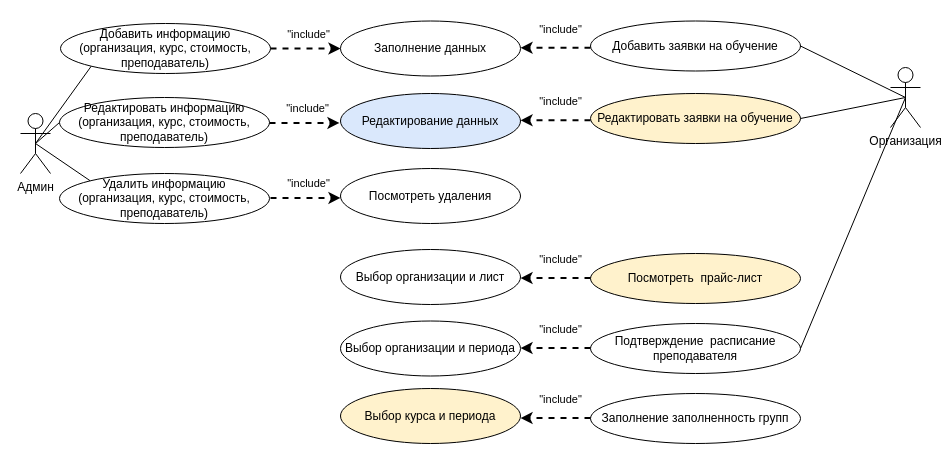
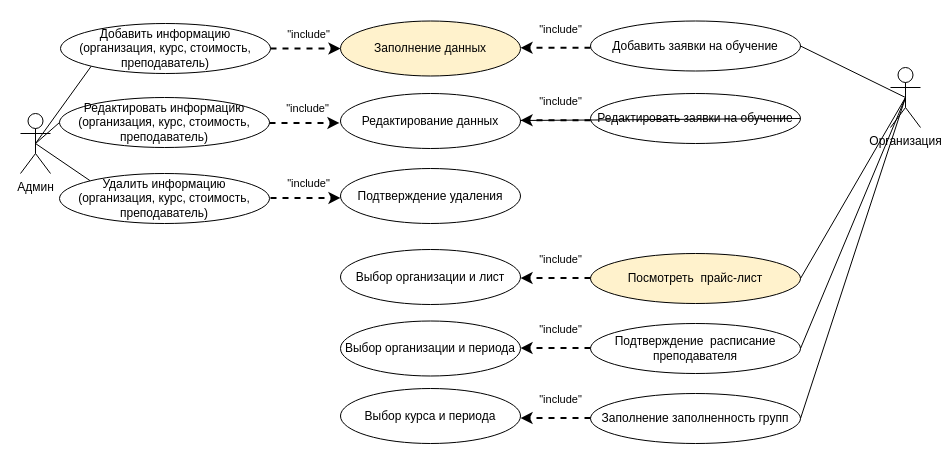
  <mxCell id="0" />
  <mxCell id="1" parent="0" />
  <mxCell id="2" value="Админ" style="shape=umlActor;verticalLabelPosition=bottom;verticalAlign=top;html=1;outlineConnect=0;" vertex="1" parent="1"><mxGeometry x="20" y="113" width="30" height="60" as="geometry" /></mxCell>
  <mxCell id="3" value="Добавить информацию&lt;br&gt;(организация, курс, стоимость, преподаватель)" style="ellipse;whiteSpace=wrap;html=1;" vertex="1" parent="1"><mxGeometry x="60" y="23" width="210" height="50" as="geometry" /></mxCell>
  <mxCell id="4" value="Редактировать информацию&lt;br&gt;(организация, курс, стоимость, преподаватель)" style="ellipse;whiteSpace=wrap;html=1;" vertex="1" parent="1"><mxGeometry x="59" y="97" width="210" height="50" as="geometry" /></mxCell>
  <mxCell id="5" value="" style="endArrow=none;html=1;rounded=0;entryX=0;entryY=1;entryDx=0;entryDy=0;exitX=0.5;exitY=0.5;exitDx=0;exitDy=0;exitPerimeter=0;" edge="1" parent="1" source="2" target="3"><mxGeometry width="50" height="50" relative="1" as="geometry"><mxPoint x="130" y="143" as="sourcePoint" /><mxPoint x="180" y="93" as="targetPoint" /></mxGeometry></mxCell>
  <mxCell id="6" value="Удалить информацию&lt;br&gt;(организация, курс, стоимость, преподаватель)" style="ellipse;whiteSpace=wrap;html=1;" vertex="1" parent="1"><mxGeometry x="59" y="173" width="210" height="50" as="geometry" /></mxCell>
  <mxCell id="7" value="" style="endArrow=none;html=1;rounded=0;exitX=0.5;exitY=0.5;exitDx=0;exitDy=0;exitPerimeter=0;entryX=0;entryY=0.5;entryDx=0;entryDy=0;" edge="1" parent="1" source="2" target="4"><mxGeometry width="50" height="50" relative="1" as="geometry"><mxPoint x="130" y="143" as="sourcePoint" /><mxPoint x="180" y="93" as="targetPoint" /></mxGeometry></mxCell>
  <mxCell id="8" value="" style="endArrow=none;html=1;rounded=0;entryX=0;entryY=0;entryDx=0;entryDy=0;exitX=0.5;exitY=0.5;exitDx=0;exitDy=0;exitPerimeter=0;" edge="1" parent="1" source="2" target="6"><mxGeometry width="50" height="50" relative="1" as="geometry"><mxPoint x="10" y="123" as="sourcePoint" /><mxPoint x="180" y="93" as="targetPoint" /></mxGeometry></mxCell>
- <mxCell id="9" value="Заполнение данных" style="ellipse;whiteSpace=wrap;html=1;" vertex="1" parent="1"><mxGeometry x="340" y="20.5" width="180" height="55" as="geometry" /></mxCell>
- <mxCell id="10" value="Редактирование данных" style="ellipse;whiteSpace=wrap;html=1;fillColor=#dae8fc;" vertex="1" parent="1"><mxGeometry x="340" y="93" width="180" height="55" as="geometry" /></mxCell>
- <mxCell id="11" value="Посмотреть удаления" style="ellipse;whiteSpace=wrap;html=1;" vertex="1" parent="1"><mxGeometry x="340" y="168" width="180" height="55" as="geometry" /></mxCell>
+ <mxCell id="9" value="Заполнение данных" style="ellipse;whiteSpace=wrap;html=1;fillColor=#fff2cc;" vertex="1" parent="1"><mxGeometry x="340" y="20.5" width="180" height="55" as="geometry" /></mxCell>
+ <mxCell id="10" value="Редактирование данных" style="ellipse;whiteSpace=wrap;html=1;" vertex="1" parent="1"><mxGeometry x="340" y="93" width="180" height="55" as="geometry" /></mxCell>
+ <mxCell id="11" value="Подтверждение удаления" style="ellipse;whiteSpace=wrap;html=1;" vertex="1" parent="1"><mxGeometry x="340" y="168" width="180" height="55" as="geometry" /></mxCell>
  <mxCell id="12" value="" style="endArrow=classic;html=1;rounded=0;exitX=1;exitY=0.5;exitDx=0;exitDy=0;entryX=0;entryY=0.5;entryDx=0;entryDy=0;dashed=1;strokeWidth=2;" edge="1" parent="1" source="3" target="9"><mxGeometry width="50" height="50" relative="1" as="geometry"><mxPoint x="280" y="93" as="sourcePoint" /><mxPoint x="330" y="43" as="targetPoint" /></mxGeometry></mxCell>
  <mxCell id="13" value="&quot;include&quot;" style="edgeLabel;html=1;align=center;verticalAlign=middle;resizable=0;points=[];" vertex="1" connectable="0" parent="12"><mxGeometry x="-0.022" y="-2" relative="1" as="geometry"><mxPoint x="3" y="-17" as="offset" /></mxGeometry></mxCell>
  <mxCell id="14" value="" style="endArrow=classic;html=1;rounded=0;exitX=1;exitY=0.5;exitDx=0;exitDy=0;entryX=0;entryY=0.5;entryDx=0;entryDy=0;dashed=1;strokeWidth=2;" edge="1" parent="1"><mxGeometry width="50" height="50" relative="1" as="geometry"><mxPoint x="269" y="122.44" as="sourcePoint" /><mxPoint x="339" y="122.44" as="targetPoint" /></mxGeometry></mxCell>
  <mxCell id="15" value="&quot;include&quot;" style="edgeLabel;html=1;align=center;verticalAlign=middle;resizable=0;points=[];" vertex="1" connectable="0" parent="14"><mxGeometry x="-0.022" y="-2" relative="1" as="geometry"><mxPoint x="3" y="-17" as="offset" /></mxGeometry></mxCell>
  <mxCell id="16" value="" style="endArrow=classic;html=1;rounded=0;exitX=1;exitY=0.5;exitDx=0;exitDy=0;entryX=0;entryY=0.5;entryDx=0;entryDy=0;dashed=1;strokeWidth=2;" edge="1" parent="1"><mxGeometry width="50" height="50" relative="1" as="geometry"><mxPoint x="270" y="197.44" as="sourcePoint" /><mxPoint x="340" y="197.44" as="targetPoint" /></mxGeometry></mxCell>
  <mxCell id="17" value="&quot;include&quot;" style="edgeLabel;html=1;align=center;verticalAlign=middle;resizable=0;points=[];" vertex="1" connectable="0" parent="16"><mxGeometry x="-0.022" y="-2" relative="1" as="geometry"><mxPoint x="3" y="-17" as="offset" /></mxGeometry></mxCell>
  <mxCell id="18" value="Добавить заявки на обучение" style="ellipse;whiteSpace=wrap;html=1;" vertex="1" parent="1"><mxGeometry x="590" y="20.5" width="210" height="50" as="geometry" /></mxCell>
- <mxCell id="19" value="Редактировать заявки на обучение" style="ellipse;whiteSpace=wrap;html=1;fillColor=#fff2cc;" vertex="1" parent="1"><mxGeometry x="590" y="93" width="210" height="50" as="geometry" /></mxCell>
+ <mxCell id="19" value="Редактировать заявки на обучение" style="ellipse;whiteSpace=wrap;html=1;" vertex="1" parent="1"><mxGeometry x="590" y="93" width="210" height="50" as="geometry" /></mxCell>
  <mxCell id="20" value="Организация" style="shape=umlActor;verticalLabelPosition=bottom;verticalAlign=top;html=1;outlineConnect=0;" vertex="1" parent="1"><mxGeometry x="890" y="67" width="30" height="60" as="geometry" /></mxCell>
- <mxCell id="21" value="" style="endArrow=none;html=1;rounded=0;entryX=0.5;entryY=0.5;entryDx=0;entryDy=0;entryPerimeter=0;exitX=1;exitY=0.5;exitDx=0;exitDy=0;" edge="1" parent="1" source="19" target="20"><mxGeometry width="50" height="50" relative="1" as="geometry"><mxPoint x="870" y="223" as="sourcePoint" /><mxPoint x="920" y="173" as="targetPoint" /></mxGeometry></mxCell>
+ <mxCell id="21" value="" style="endArrow=none;html=1;rounded=0;exitX=1;exitY=0.5;exitDx=0;exitDy=0;" edge="1" parent="1" source="19" target="10"><mxGeometry width="50" height="50" relative="1" as="geometry"><mxPoint x="870" y="223" as="sourcePoint" /><mxPoint x="920" y="173" as="targetPoint" /></mxGeometry></mxCell>
  <mxCell id="22" value="" style="endArrow=none;html=1;rounded=0;exitX=0.5;exitY=0.5;exitDx=0;exitDy=0;exitPerimeter=0;entryX=1;entryY=0.5;entryDx=0;entryDy=0;" edge="1" parent="1" source="20" target="18"><mxGeometry width="50" height="50" relative="1" as="geometry"><mxPoint x="920" y="122" as="sourcePoint" /><mxPoint x="780" y="44.5" as="targetPoint" /></mxGeometry></mxCell>
  <mxCell id="23" value="" style="endArrow=classic;html=1;rounded=0;exitX=1;exitY=0.5;exitDx=0;exitDy=0;entryX=0;entryY=0.5;entryDx=0;entryDy=0;dashed=1;strokeWidth=2;" edge="1" parent="1"><mxGeometry width="50" height="50" relative="1" as="geometry"><mxPoint x="590" y="47.29" as="sourcePoint" /><mxPoint x="520" y="47.29" as="targetPoint" /></mxGeometry></mxCell>
  <mxCell id="24" value="&quot;include&quot;" style="edgeLabel;html=1;align=center;verticalAlign=middle;resizable=0;points=[];" vertex="1" connectable="0" parent="23"><mxGeometry x="-0.022" y="-2" relative="1" as="geometry"><mxPoint x="3" y="-17" as="offset" /></mxGeometry></mxCell>
  <mxCell id="25" value="" style="endArrow=classic;html=1;rounded=0;exitX=1;exitY=0.5;exitDx=0;exitDy=0;entryX=0;entryY=0.5;entryDx=0;entryDy=0;dashed=1;strokeWidth=2;" edge="1" parent="1"><mxGeometry width="50" height="50" relative="1" as="geometry"><mxPoint x="590" y="119.79" as="sourcePoint" /><mxPoint x="520" y="119.79" as="targetPoint" /></mxGeometry></mxCell>
  <mxCell id="26" value="&quot;include&quot;" style="edgeLabel;html=1;align=center;verticalAlign=middle;resizable=0;points=[];" vertex="1" connectable="0" parent="25"><mxGeometry x="-0.022" y="-2" relative="1" as="geometry"><mxPoint x="3" y="-17" as="offset" /></mxGeometry></mxCell>
  <mxCell id="27" value="Посмотреть&amp;nbsp; прайс-лист" style="ellipse;whiteSpace=wrap;html=1;fillColor=#fff2cc;" vertex="1" parent="1"><mxGeometry x="590" y="253" width="210" height="50" as="geometry" /></mxCell>
  <mxCell id="28" value="Подтверждение&amp;nbsp; расписание преподавателя" style="ellipse;whiteSpace=wrap;html=1;" vertex="1" parent="1"><mxGeometry x="590" y="323" width="210" height="50" as="geometry" /></mxCell>
  <mxCell id="29" value="Заполнение заполненность групп" style="ellipse;whiteSpace=wrap;html=1;" vertex="1" parent="1"><mxGeometry x="590" y="393" width="210" height="50" as="geometry" /></mxCell>
+ <mxCell id="30" value="" style="endArrow=none;html=1;rounded=0;entryX=0.5;entryY=0.5;entryDx=0;entryDy=0;entryPerimeter=0;exitX=1;exitY=0.5;exitDx=0;exitDy=0;" edge="1" parent="1" source="27" target="20"><mxGeometry width="50" height="50" relative="1" as="geometry"><mxPoint x="850" y="273" as="sourcePoint" /><mxPoint x="900" y="223" as="targetPoint" /></mxGeometry></mxCell>
  <mxCell id="31" value="" style="endArrow=none;html=1;rounded=0;entryX=0.5;entryY=0.5;entryDx=0;entryDy=0;entryPerimeter=0;exitX=1;exitY=0.5;exitDx=0;exitDy=0;" edge="1" parent="1" source="28" target="20"><mxGeometry width="50" height="50" relative="1" as="geometry"><mxPoint x="850" y="273" as="sourcePoint" /><mxPoint x="900" y="123" as="targetPoint" /></mxGeometry></mxCell>
+ <mxCell id="32" value="" style="endArrow=none;html=1;rounded=0;entryX=0.5;entryY=0.5;entryDx=0;entryDy=0;entryPerimeter=0;exitX=1;exitY=0.5;exitDx=0;exitDy=0;" edge="1" parent="1" source="29" target="20"><mxGeometry width="50" height="50" relative="1" as="geometry"><mxPoint x="850" y="273" as="sourcePoint" /><mxPoint x="900" y="223" as="targetPoint" /></mxGeometry></mxCell>
  <mxCell id="33" value="" style="endArrow=classic;html=1;rounded=0;exitX=1;exitY=0.5;exitDx=0;exitDy=0;entryX=0;entryY=0.5;entryDx=0;entryDy=0;dashed=1;strokeWidth=2;" edge="1" parent="1"><mxGeometry width="50" height="50" relative="1" as="geometry"><mxPoint x="590" y="277.57" as="sourcePoint" /><mxPoint x="520" y="277.57" as="targetPoint" /></mxGeometry></mxCell>
  <mxCell id="34" value="&quot;include&quot;" style="edgeLabel;html=1;align=center;verticalAlign=middle;resizable=0;points=[];" vertex="1" connectable="0" parent="33"><mxGeometry x="-0.022" y="-2" relative="1" as="geometry"><mxPoint x="3" y="-17" as="offset" /></mxGeometry></mxCell>
  <mxCell id="35" value="" style="endArrow=classic;html=1;rounded=0;exitX=1;exitY=0.5;exitDx=0;exitDy=0;entryX=0;entryY=0.5;entryDx=0;entryDy=0;dashed=1;strokeWidth=2;" edge="1" parent="1"><mxGeometry width="50" height="50" relative="1" as="geometry"><mxPoint x="590" y="347.57" as="sourcePoint" /><mxPoint x="520" y="347.57" as="targetPoint" /></mxGeometry></mxCell>
  <mxCell id="36" value="&quot;include&quot;" style="edgeLabel;html=1;align=center;verticalAlign=middle;resizable=0;points=[];" vertex="1" connectable="0" parent="35"><mxGeometry x="-0.022" y="-2" relative="1" as="geometry"><mxPoint x="3" y="-17" as="offset" /></mxGeometry></mxCell>
  <mxCell id="37" value="" style="endArrow=classic;html=1;rounded=0;exitX=1;exitY=0.5;exitDx=0;exitDy=0;entryX=0;entryY=0.5;entryDx=0;entryDy=0;dashed=1;strokeWidth=2;" edge="1" parent="1"><mxGeometry width="50" height="50" relative="1" as="geometry"><mxPoint x="590" y="417.57" as="sourcePoint" /><mxPoint x="520" y="417.57" as="targetPoint" /></mxGeometry></mxCell>
  <mxCell id="38" value="&quot;include&quot;" style="edgeLabel;html=1;align=center;verticalAlign=middle;resizable=0;points=[];" vertex="1" connectable="0" parent="37"><mxGeometry x="-0.022" y="-2" relative="1" as="geometry"><mxPoint x="3" y="-17" as="offset" /></mxGeometry></mxCell>
  <mxCell id="39" value="Выбор организации и лист" style="ellipse;whiteSpace=wrap;html=1;" vertex="1" parent="1"><mxGeometry x="340" y="249" width="180" height="55" as="geometry" /></mxCell>
  <mxCell id="40" value="Выбор организации и периода" style="ellipse;whiteSpace=wrap;html=1;" vertex="1" parent="1"><mxGeometry x="340" y="320.5" width="180" height="55" as="geometry" /></mxCell>
- <mxCell id="41" value="Выбор курса и периода" style="ellipse;whiteSpace=wrap;html=1;fillColor=#fff2cc;" vertex="1" parent="1"><mxGeometry x="340" y="388" width="180" height="55" as="geometry" /></mxCell>
+ <mxCell id="41" value="Выбор курса и периода" style="ellipse;whiteSpace=wrap;html=1;" vertex="1" parent="1"><mxGeometry x="340" y="388" width="180" height="55" as="geometry" /></mxCell>
